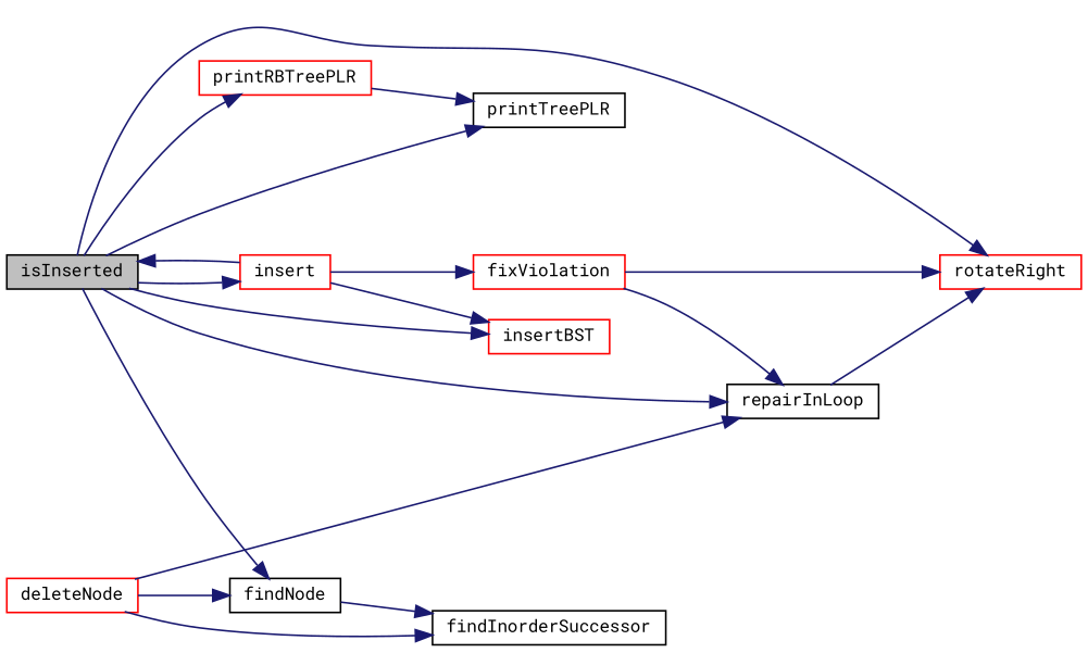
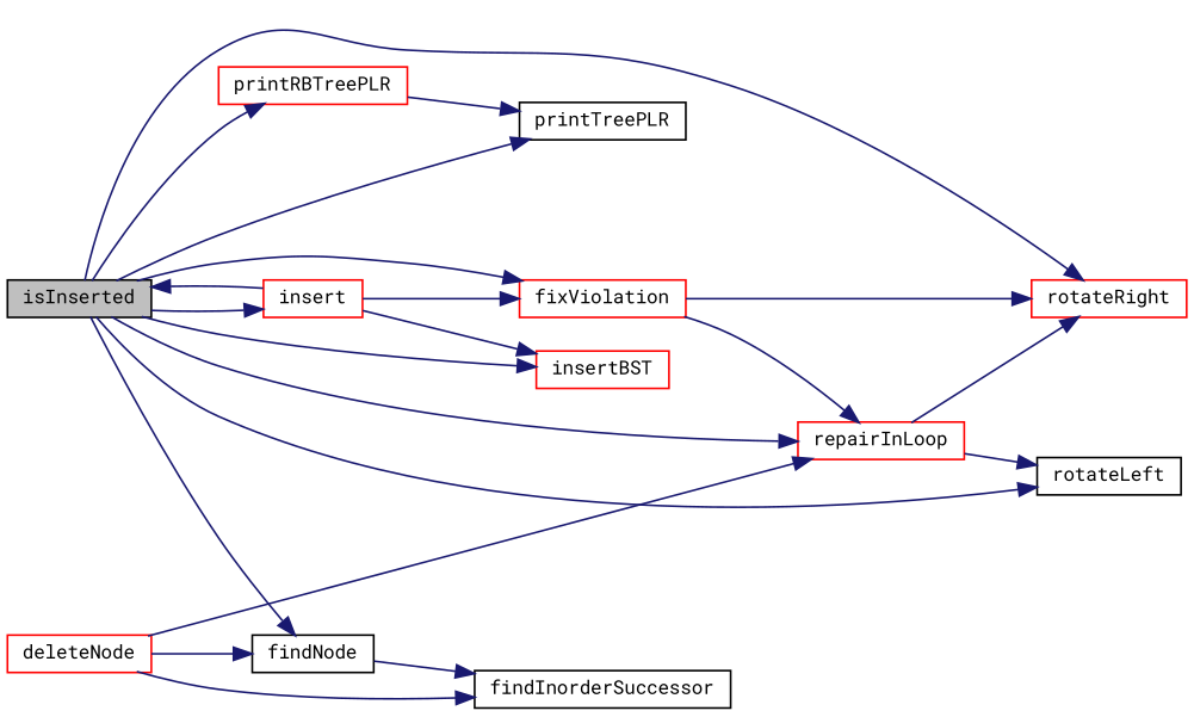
  digraph {
    fontname="Roboto Mono"
    rankdir=LR
    node [color=red fillcolor=white fontname="Roboto Mono" fontsize=10 shape=record style=filled]
    edge [color=midnightblue fontname="Roboto Mono" fontsize=10 labelfontname=Verdana labelfontsize=10 style=solid]
    n1 [color=black fillcolor=grey75 fontcolor=black height=0.2 label=isInserted width=0.4]
+   n2 [color=black height=0.2 label=rotateLeft width=0.4]
    n3 [height=0.2 label=rotateRight width=0.4]
    n4 [height=0.2 label=printRBTreePLR width=0.4]
    n5 [color=black height=0.2 label=printTreePLR width=0.4]
    n6 [color=black height=0.2 label=findNode width=0.4]
    n7 [height=0.2 label=insertBST width=0.4]
    n8 [height=0.2 label=insert width=0.4]
    n9 [height=0.2 label=fixViolation width=0.4]
-   n10 [color=black height=0.2 label=repairInLoop width=0.4]
+   n10 [height=0.2 label=repairInLoop width=0.4]
    n11 [color=black height=0.2 label=findInorderSuccessor width=0.4]
    n12 [height=0.2 label=deleteNode width=0.4]
+   n1 -> n2
    n1 -> n3
    n1 -> n4
    n1 -> n5
    n1 -> n6
    n1 -> n7
    n1 -> n8
+   n1 -> n9
    n1 -> n10
    n4 -> n5
    n6 -> n11
    n8 -> n1
    n8 -> n7
    n8 -> n9
    n9 -> n3
    n9 -> n10
+   n10 -> n2
    n10 -> n3
    n12 -> n6
    n12 -> n10
    n12 -> n11
  }
